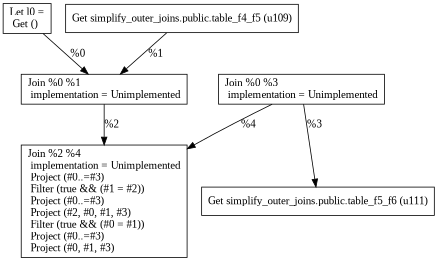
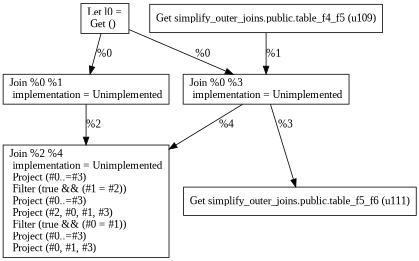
  digraph {
    fontname="Liberation Serif"
    node [fontname="Liberation Serif" shape=record]
    edge [fontname="Liberation Serif"]
    n1 [label="Let l0 =\l Get ()\l"]
    n2 [label=" Join %0 %1\l  implementation = Unimplemented\l"]
    n3 [label=" Join %0 %3\l  implementation = Unimplemented\l"]
    n4 [label=" Join %2 %4\l  implementation = Unimplemented\l Project (#0..=#3)\l Filter (true && (#1 = #2))\l Project (#0..=#3)\l Project (#2, #0, #1, #3)\l Filter (true && (#0 = #1))\l Project (#0..=#3)\l Project (#0, #1, #3)\l"]
    n5 [label=" Get simplify_outer_joins.public.table_f5_f6 (u111)\l"]
    n6 [label=" Get simplify_outer_joins.public.table_f4_f5 (u109)\l"]
    n1 -> n2 [label="%0\l"]
+   n1 -> n3 [label="%0\l"]
    n2 -> n4 [label="%2\l"]
    n3 -> n4 [label="%4\l"]
    n3 -> n5 [label="%3\l"]
-   n6 -> n2 [label="%1\l"]
+   n6 -> n3 [label="%1\l"]
  }
